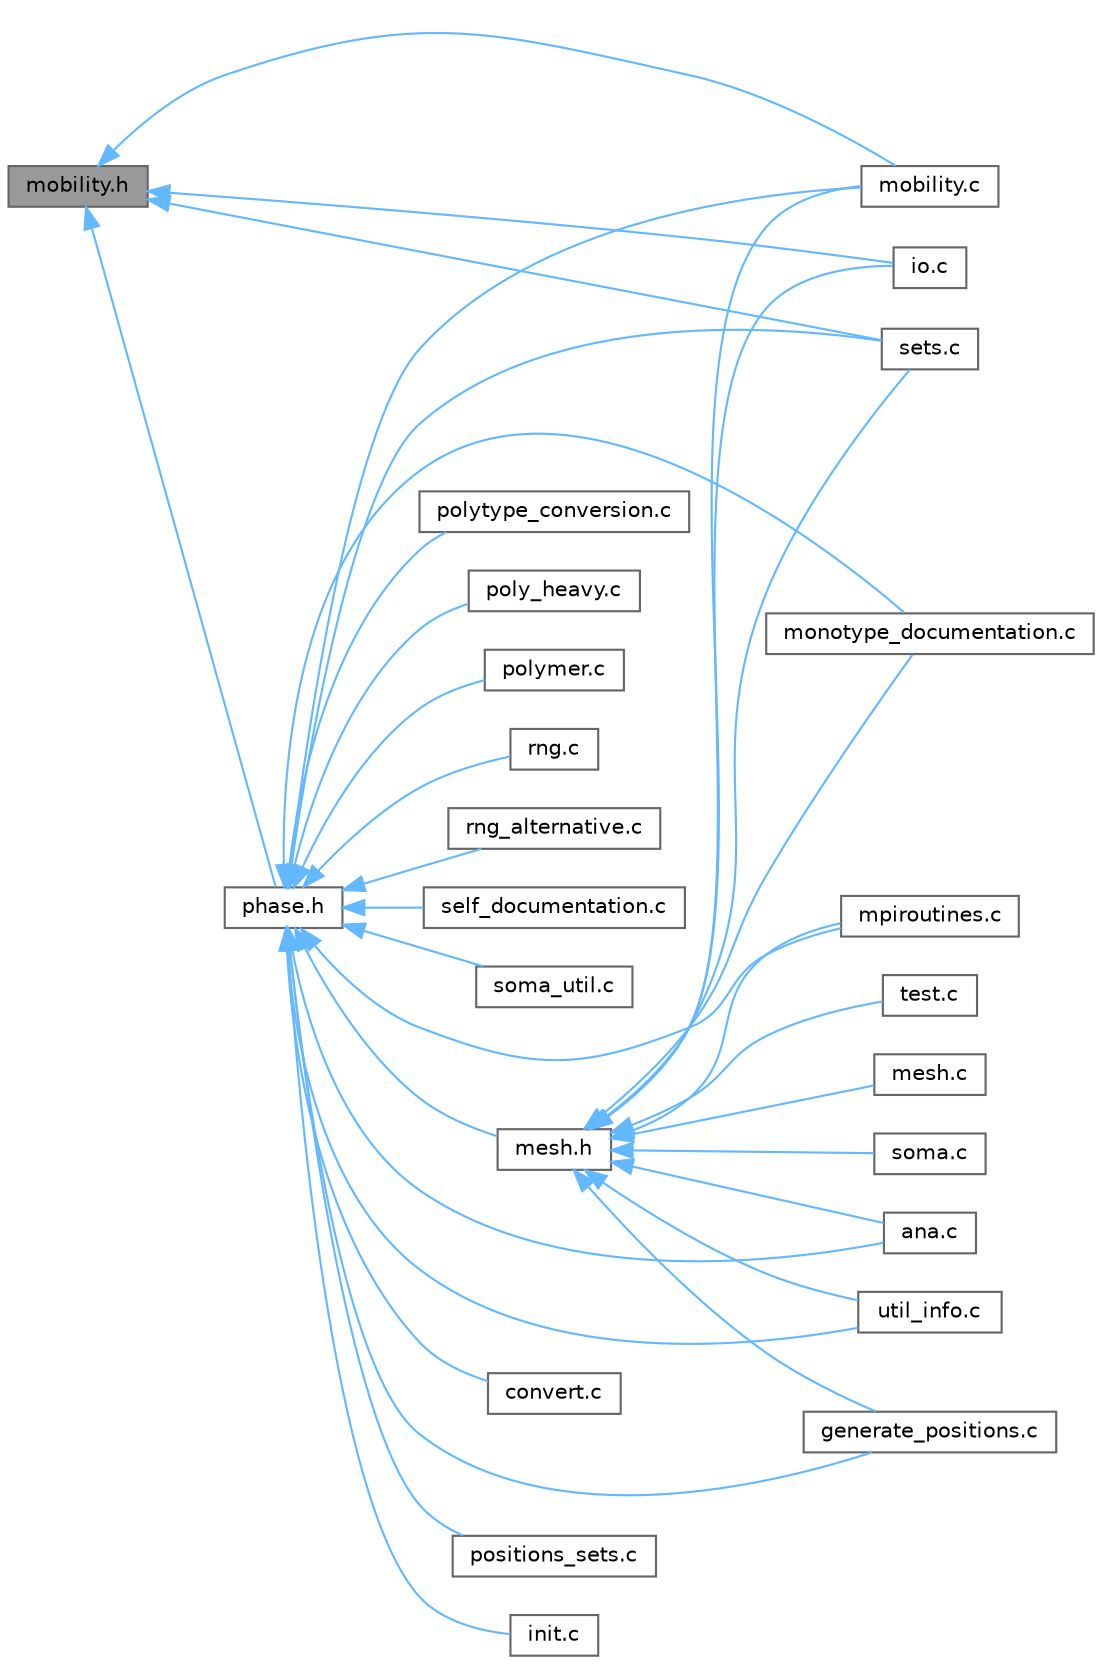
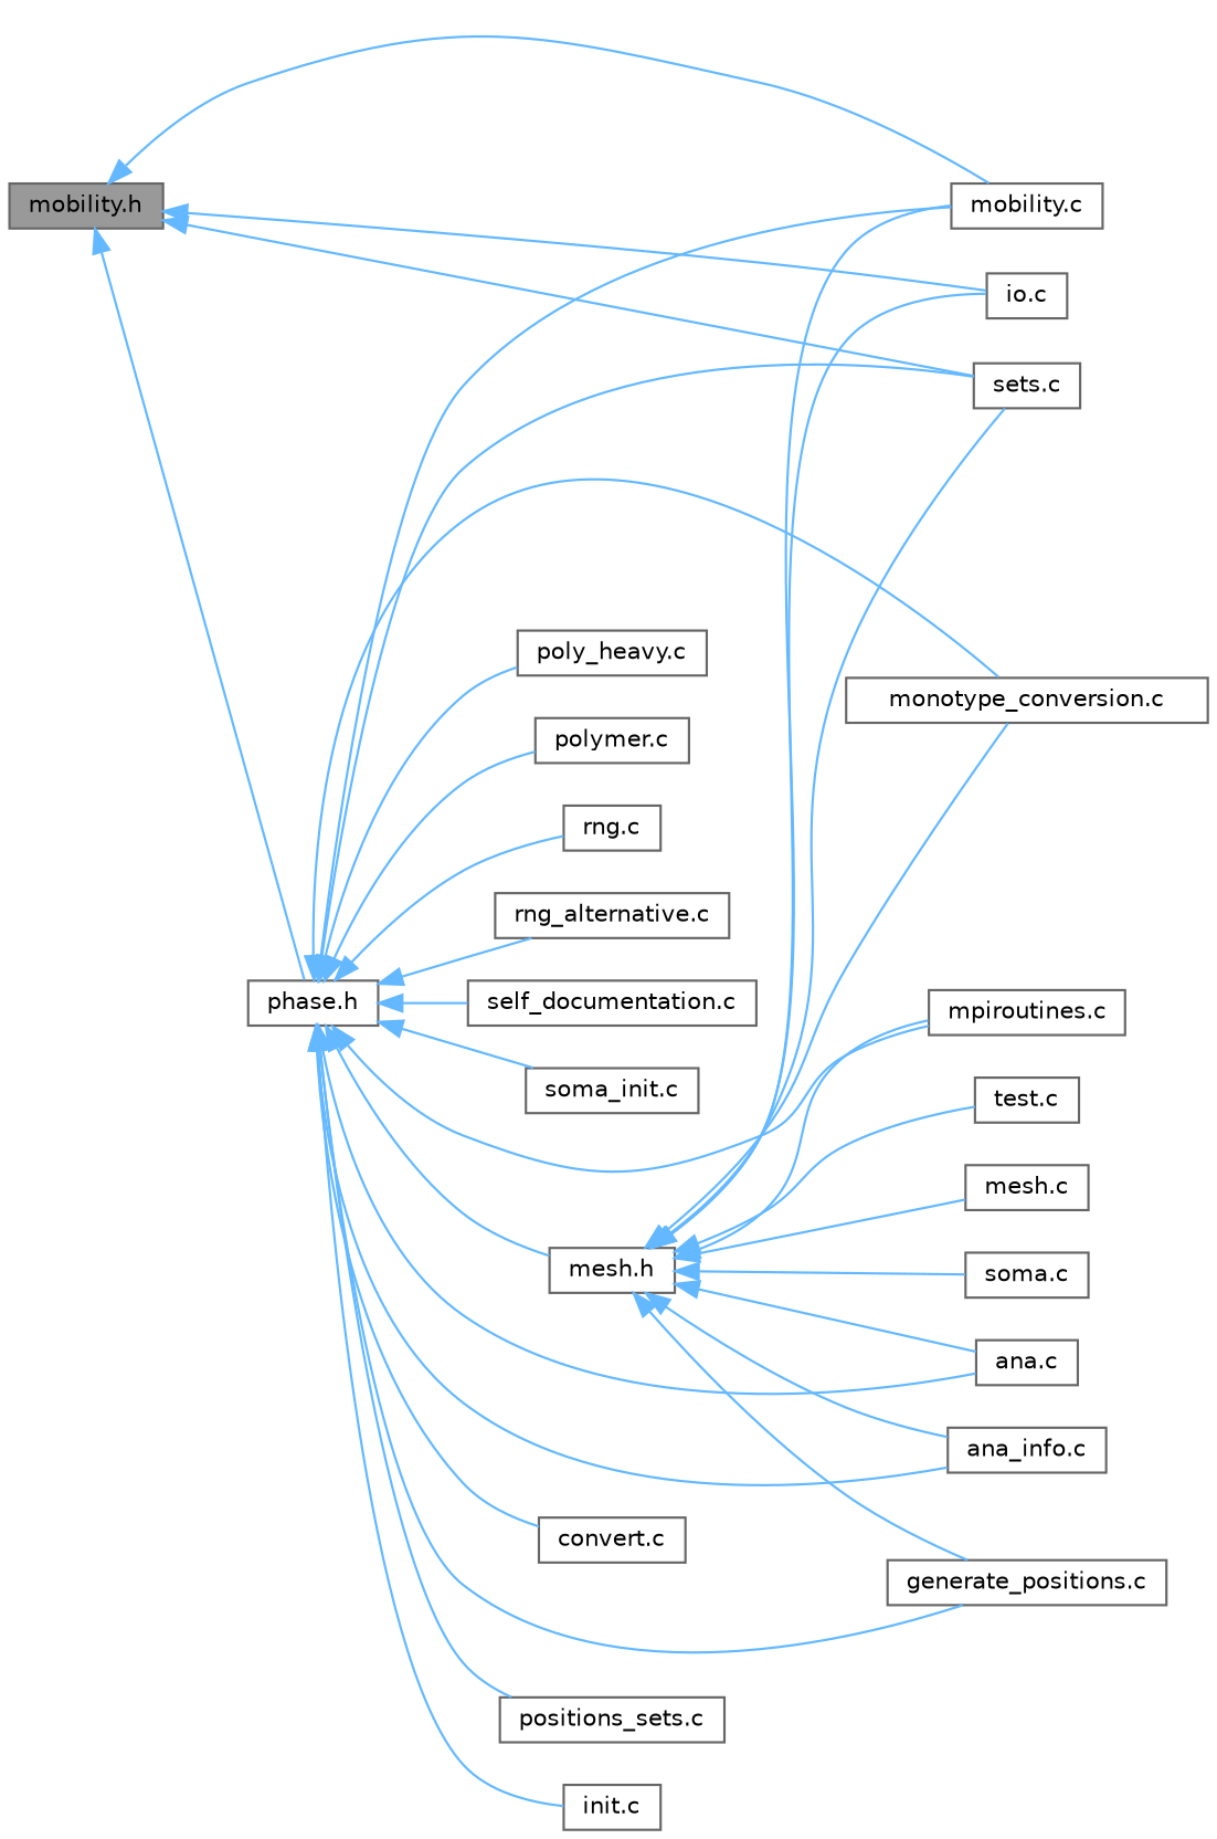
  digraph {
    rankdir=LR
    node [color=grey40 fillcolor=white fontname=Helvetica fontsize=10 shape=box style=filled]
    edge [color=steelblue1 dir=back fontname=Helvetica fontsize=10 labelfontname=Helvetica labelfontsize=10 style=solid]
    n1 [color=gray40 fillcolor=grey60 fontcolor=black height=0.2 label="mobility.h" width=0.4]
    n2 [height=0.2 label="io.c" width=0.4]
    n3 [height=0.2 label="mobility.c" width=0.4]
    n4 [height=0.2 label="sets.c" width=0.4]
    n5 [height=0.2 label="phase.h" width=0.4]
    n6 [height=0.2 label="ana.c" width=0.4]
-   n7 [height=0.2 label="util_info.c" width=0.4]
+   n7 [height=0.2 label="ana_info.c" width=0.4]
    n8 [height=0.2 label="convert.c" width=0.4]
    n9 [height=0.2 label="generate_positions.c" width=0.4]
    n10 [height=0.2 label="positions_sets.c" width=0.4]
    n11 [height=0.2 label="init.c" width=0.4]
    n12 [height=0.2 label="mesh.h" width=0.4]
-   n13 [height=0.2 label="monotype_documentation.c" width=0.4]
+   n13 [height=0.2 label="monotype_conversion.c" width=0.4]
    n14 [height=0.2 label="mpiroutines.c" width=0.4]
-   n15 [height=0.2 label="polytype_conversion.c" width=0.4]
    n16 [height=0.2 label="poly_heavy.c" width=0.4]
    n17 [height=0.2 label="polymer.c" width=0.4]
    n18 [height=0.2 label="rng.c" width=0.4]
    n19 [height=0.2 label="rng_alternative.c" width=0.4]
    n20 [height=0.2 label="self_documentation.c" width=0.4]
-   n21 [height=0.2 label="soma_util.c" width=0.4]
+   n21 [height=0.2 label="soma_init.c" width=0.4]
    n22 [height=0.2 label="mesh.c" width=0.4]
    n23 [height=0.2 label="soma.c" width=0.4]
    n24 [height=0.2 label="test.c" width=0.4]
    n1 -> n2
    n1 -> n3
    n1 -> n4
    n1 -> n5
    n5 -> n3
    n5 -> n4
    n5 -> n6
    n5 -> n7
    n5 -> n8
    n5 -> n9
    n5 -> n10
    n5 -> n11
    n5 -> n12
    n5 -> n13
    n5 -> n14
-   n5 -> n15
    n5 -> n16
    n5 -> n17
    n5 -> n18
    n5 -> n19
    n5 -> n20
    n5 -> n21
    n12 -> n2
    n12 -> n3
    n12 -> n4
    n12 -> n6
    n12 -> n7
    n12 -> n9
    n12 -> n13
    n12 -> n14
    n12 -> n22
    n12 -> n23
    n12 -> n24
  }
